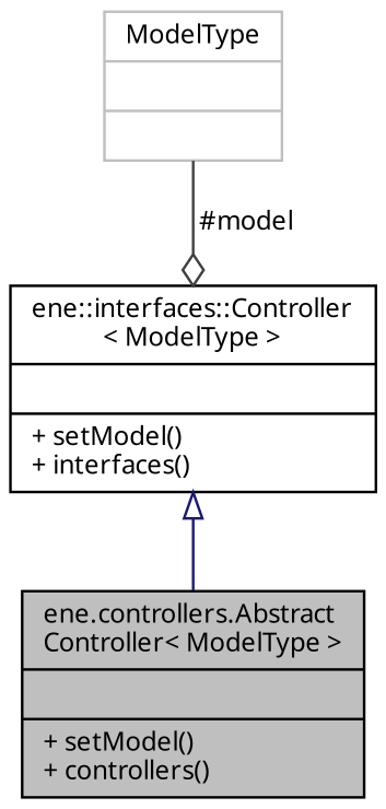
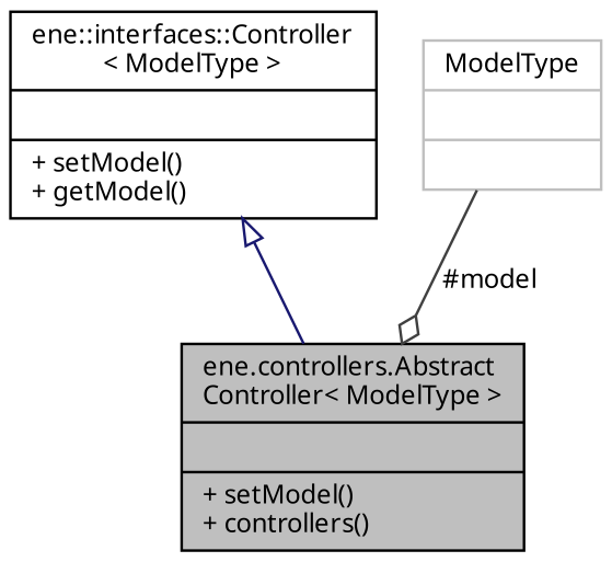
  digraph {
    fontname="Noto Sans"
    node [color=black fontname="Noto Sans" fontsize=10 shape=record]
    edge [fontname="Noto Sans" fontsize=10 labelfontname=Helvetica labelfontsize=10 style=solid]
    n1 [fillcolor=grey75 fontcolor=black height=0.2 label="{ene.controllers.Abstract\lController\< ModelType \>\n||+ setModel()\l+ controllers()\l}" style=filled width=0.4]
-   n2 [height=0.2 label="{ene::interfaces::Controller\l\< ModelType \>\n||+ setModel()\l+ interfaces()\l}" width=0.4]
+   n2 [height=0.2 label="{ene::interfaces::Controller\l\< ModelType \>\n||+ setModel()\l+ getModel()\l}" width=0.4]
    n3 [color=grey75 height=0.2 label="{ModelType\n||}" width=0.4]
    n2 -> n1 [arrowtail=onormal color=midnightblue dir=back]
-   n3 -> n2 [arrowhead=odiamond color=grey25 label=" #model"]
+   n3 -> n1 [arrowhead=odiamond color=grey25 label=" #model"]
  }
